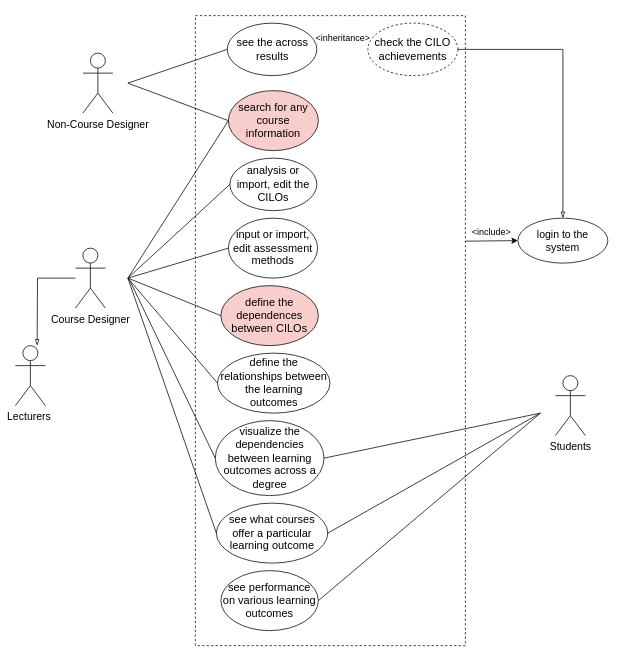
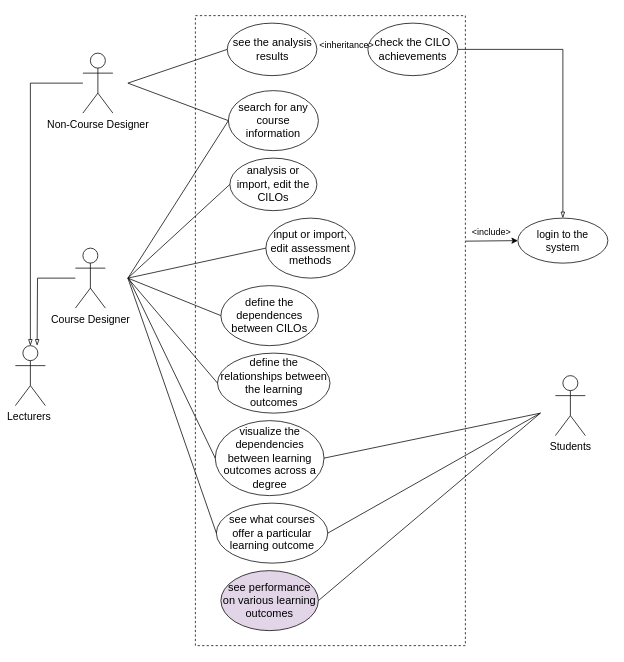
  <mxCell id="0" />
  <mxCell id="1" parent="0" />
  <mxCell id="2" value="" style="rounded=0;whiteSpace=wrap;html=1;fillColor=none;dashed=1;" parent="1" vertex="1"><mxGeometry x="260" y="20" width="360" height="840" as="geometry" /></mxCell>
- <mxCell id="3" value="&lt;span lang=&quot;EN-US&quot; style=&quot;font-size: 11.0pt&quot;&gt;search for any course information&lt;/span&gt;" style="ellipse;whiteSpace=wrap;html=1;fillColor=#f8cecc;" parent="1" vertex="1"><mxGeometry x="304" y="120" width="120" height="80" as="geometry" /></mxCell>
+ <mxCell id="3" value="&lt;span lang=&quot;EN-US&quot; style=&quot;font-size: 11.0pt&quot;&gt;search for any course information&lt;/span&gt;" style="ellipse;whiteSpace=wrap;html=1;" parent="1" vertex="1"><mxGeometry x="304" y="120" width="120" height="80" as="geometry" /></mxCell>
  <mxCell id="4" value="&lt;span lang=&quot;EN-US&quot; style=&quot;font-size: 11.0pt&quot;&gt;analysis or import, edit the CILOs&lt;/span&gt;" style="ellipse;whiteSpace=wrap;html=1;" parent="1" vertex="1"><mxGeometry x="306" y="210" width="116" height="70" as="geometry" /></mxCell>
- <mxCell id="5" value="&lt;span lang=&quot;EN-US&quot; style=&quot;font-size: 11.0pt&quot;&gt;define the dependences between CILOs&lt;/span&gt;" style="ellipse;whiteSpace=wrap;html=1;fillColor=#f8cecc;" parent="1" vertex="1"><mxGeometry x="294" y="380" width="130" height="80" as="geometry" /></mxCell>
+ <mxCell id="5" value="&lt;span lang=&quot;EN-US&quot; style=&quot;font-size: 11.0pt&quot;&gt;define the dependences between CILOs&lt;/span&gt;" style="ellipse;whiteSpace=wrap;html=1;" parent="1" vertex="1"><mxGeometry x="294" y="380" width="130" height="80" as="geometry" /></mxCell>
  <mxCell id="6" value="" style="endArrow=none;html=1;entryX=0;entryY=0.5;entryDx=0;entryDy=0;" parent="1" target="3" edge="1"><mxGeometry width="50" height="50" relative="1" as="geometry"><mxPoint x="170" y="370" as="sourcePoint" /><mxPoint x="220" y="330" as="targetPoint" /></mxGeometry></mxCell>
  <mxCell id="7" value="" style="endArrow=none;html=1;entryX=0;entryY=0.5;entryDx=0;entryDy=0;" parent="1" target="4" edge="1"><mxGeometry width="50" height="50" relative="1" as="geometry"><mxPoint x="170" y="370" as="sourcePoint" /><mxPoint x="210" y="370" as="targetPoint" /></mxGeometry></mxCell>
  <mxCell id="8" value="" style="endArrow=none;html=1;entryX=0;entryY=0.5;entryDx=0;entryDy=0;" parent="1" target="5" edge="1"><mxGeometry width="50" height="50" relative="1" as="geometry"><mxPoint x="170" y="370" as="sourcePoint" /><mxPoint x="240" y="390" as="targetPoint" /></mxGeometry></mxCell>
  <mxCell id="9" style="edgeStyle=orthogonalEdgeStyle;rounded=0;orthogonalLoop=1;jettySize=auto;html=1;endArrow=blockThin;endFill=0;" parent="1" source="10" edge="1"><mxGeometry relative="1" as="geometry"><mxPoint x="49" y="460" as="targetPoint" /></mxGeometry></mxCell>
  <mxCell id="10" value="&lt;font style=&quot;font-size: 14px&quot;&gt;Course Designer&lt;/font&gt;" style="shape=umlActor;verticalLabelPosition=bottom;verticalAlign=top;html=1;outlineConnect=0;" parent="1" vertex="1"><mxGeometry x="100" y="330" width="40" height="80" as="geometry" /></mxCell>
- <mxCell id="11" value="&lt;span lang=&quot;EN-US&quot; style=&quot;font-size: 11.0pt&quot;&gt;input or import, edit assessment methods&lt;/span&gt;" style="ellipse;whiteSpace=wrap;html=1;" parent="1" vertex="1"><mxGeometry x="304" y="290" width="119" height="80" as="geometry" /></mxCell>
+ <mxCell id="11" value="&lt;span lang=&quot;EN-US&quot; style=&quot;font-size: 11.0pt&quot;&gt;input or import, edit assessment methods&lt;/span&gt;" style="ellipse;whiteSpace=wrap;html=1;" parent="1" vertex="1"><mxGeometry x="354" y="290" width="119" height="80" as="geometry" /></mxCell>
  <mxCell id="12" value="" style="endArrow=none;html=1;entryX=0;entryY=0.5;entryDx=0;entryDy=0;" parent="1" target="11" edge="1"><mxGeometry width="50" height="50" relative="1" as="geometry"><mxPoint x="170" y="370" as="sourcePoint" /><mxPoint x="280" y="380" as="targetPoint" /></mxGeometry></mxCell>
  <mxCell id="13" value="&lt;span lang=&quot;EN-US&quot; style=&quot;font-size: 11.0pt&quot;&gt;define the relationships between the learning&lt;br/&gt;outcomes&lt;/span&gt;" style="ellipse;whiteSpace=wrap;html=1;" parent="1" vertex="1"><mxGeometry x="289.5" y="470" width="150" height="80" as="geometry" /></mxCell>
  <mxCell id="14" value="" style="endArrow=none;html=1;entryX=0;entryY=0.5;entryDx=0;entryDy=0;" parent="1" target="13" edge="1"><mxGeometry width="50" height="50" relative="1" as="geometry"><mxPoint x="170" y="370" as="sourcePoint" /><mxPoint x="236" y="480" as="targetPoint" /></mxGeometry></mxCell>
  <mxCell id="15" value="&lt;span lang=&quot;EN-US&quot; style=&quot;font-size: 11.0pt&quot;&gt;visualize the dependencies between learning&lt;br/&gt;outcomes across a degree&lt;/span&gt;" style="ellipse;whiteSpace=wrap;html=1;" parent="1" vertex="1"><mxGeometry x="286.5" y="560" width="145" height="100" as="geometry" /></mxCell>
  <mxCell id="16" value="" style="endArrow=none;html=1;entryX=0;entryY=0.5;entryDx=0;entryDy=0;" parent="1" target="15" edge="1"><mxGeometry width="50" height="50" relative="1" as="geometry"><mxPoint x="171" y="370" as="sourcePoint" /><mxPoint x="241" y="570" as="targetPoint" /></mxGeometry></mxCell>
  <mxCell id="17" value="&lt;span lang=&quot;EN-US&quot; style=&quot;font-size: 11.0pt&quot;&gt;see what courses offer a particular learning outcome&lt;/span&gt;" style="ellipse;whiteSpace=wrap;html=1;" parent="1" vertex="1"><mxGeometry x="288" y="670" width="148.5" height="80" as="geometry" /></mxCell>
  <mxCell id="18" value="" style="endArrow=none;html=1;exitX=0;exitY=0.5;exitDx=0;exitDy=0;" parent="1" source="17" edge="1"><mxGeometry width="50" height="50" relative="1" as="geometry"><mxPoint x="170" y="630" as="sourcePoint" /><mxPoint x="170" y="370" as="targetPoint" /></mxGeometry></mxCell>
  <mxCell id="19" value="&lt;font style=&quot;font-size: 14px&quot;&gt;Students&lt;/font&gt;" style="shape=umlActor;verticalLabelPosition=bottom;verticalAlign=top;html=1;outlineConnect=0;" parent="1" vertex="1"><mxGeometry x="740" y="500" width="40" height="80" as="geometry" /></mxCell>
  <mxCell id="20" value="" style="endArrow=none;html=1;entryX=1;entryY=0.5;entryDx=0;entryDy=0;" parent="1" target="15" edge="1"><mxGeometry width="50" height="50" relative="1" as="geometry"><mxPoint x="720" y="550" as="sourcePoint" /><mxPoint x="530" y="630" as="targetPoint" /></mxGeometry></mxCell>
  <mxCell id="21" value="" style="endArrow=none;html=1;exitX=1;exitY=0.5;exitDx=0;exitDy=0;" parent="1" source="17" edge="1"><mxGeometry width="50" height="50" relative="1" as="geometry"><mxPoint x="450" y="730" as="sourcePoint" /><mxPoint x="720" y="550" as="targetPoint" /></mxGeometry></mxCell>
- <mxCell id="22" value="&lt;span lang=&quot;EN-US&quot; style=&quot;font-size: 11.0pt&quot;&gt;see performance on various learning&lt;br/&gt;outcomes&lt;/span&gt;" style="ellipse;whiteSpace=wrap;html=1;" parent="1" vertex="1"><mxGeometry x="294" y="760" width="130" height="80" as="geometry" /></mxCell>
+ <mxCell id="22" value="&lt;span lang=&quot;EN-US&quot; style=&quot;font-size: 11.0pt&quot;&gt;see performance on various learning&lt;br/&gt;outcomes&lt;/span&gt;" style="ellipse;whiteSpace=wrap;html=1;fillColor=#e1d5e7;" parent="1" vertex="1"><mxGeometry x="294" y="760" width="130" height="80" as="geometry" /></mxCell>
+ <mxCell id="23" style="edgeStyle=orthogonalEdgeStyle;rounded=0;orthogonalLoop=1;jettySize=auto;html=1;endArrow=blockThin;endFill=0;" parent="1" source="24" target="31" edge="1"><mxGeometry relative="1" as="geometry" /></mxCell>
  <mxCell id="24" value="&lt;font style=&quot;font-size: 14px&quot;&gt;Non-Course Designer&lt;/font&gt;" style="shape=umlActor;verticalLabelPosition=bottom;verticalAlign=top;html=1;outlineConnect=0;" parent="1" vertex="1"><mxGeometry x="110" y="70" width="40" height="80" as="geometry" /></mxCell>
  <mxCell id="25" value="" style="endArrow=none;html=1;exitX=0;exitY=0.5;exitDx=0;exitDy=0;" parent="1" source="3" edge="1"><mxGeometry width="50" height="50" relative="1" as="geometry"><mxPoint x="510" y="230" as="sourcePoint" /><mxPoint x="170" y="110" as="targetPoint" /></mxGeometry></mxCell>
  <mxCell id="26" value="" style="endArrow=none;html=1;exitX=1;exitY=0.5;exitDx=0;exitDy=0;" parent="1" source="22" edge="1"><mxGeometry width="50" height="50" relative="1" as="geometry"><mxPoint x="520" y="690" as="sourcePoint" /><mxPoint x="720" y="550" as="targetPoint" /></mxGeometry></mxCell>
- <mxCell id="27" value="&lt;span lang=&quot;EN-US&quot; style=&quot;font-size: 11.0pt&quot;&gt;see the across results&lt;/span&gt;" style="ellipse;whiteSpace=wrap;html=1;" parent="1" vertex="1"><mxGeometry x="302.5" y="30" width="119.5" height="70" as="geometry" /></mxCell>
+ <mxCell id="27" value="&lt;span lang=&quot;EN-US&quot; style=&quot;font-size: 11.0pt&quot;&gt;see the analysis results&lt;/span&gt;" style="ellipse;whiteSpace=wrap;html=1;" parent="1" vertex="1"><mxGeometry x="302.5" y="30" width="119.5" height="70" as="geometry" /></mxCell>
  <mxCell id="28" value="" style="edgeStyle=orthogonalEdgeStyle;rounded=0;orthogonalLoop=1;jettySize=auto;html=1;endArrow=blockThin;endFill=0;" parent="1" source="29" target="33" edge="1"><mxGeometry relative="1" as="geometry" /></mxCell>
- <mxCell id="29" value="&lt;span lang=&quot;EN-US&quot; style=&quot;font-size: 11.0pt&quot;&gt;check the CILO achievements&lt;/span&gt;" style="ellipse;whiteSpace=wrap;html=1;dashed=1;" parent="1" vertex="1"><mxGeometry x="490" y="30" width="120" height="70" as="geometry" /></mxCell>
- <mxCell id="30" value="&amp;lt;inheritance&amp;gt;" style="text;html=1;strokeColor=none;fillColor=none;align=center;verticalAlign=middle;whiteSpace=wrap;rounded=0;" parent="1" vertex="1"><mxGeometry x="436.5" y="40" width="40" height="20" as="geometry" /></mxCell>
+ <mxCell id="29" value="&lt;span lang=&quot;EN-US&quot; style=&quot;font-size: 11.0pt&quot;&gt;check the CILO achievements&lt;/span&gt;" style="ellipse;whiteSpace=wrap;html=1;" parent="1" vertex="1"><mxGeometry x="490" y="30" width="120" height="70" as="geometry" /></mxCell>
+ <mxCell id="30" value="&amp;lt;inheritance&amp;gt;" style="text;html=1;strokeColor=none;fillColor=none;align=center;verticalAlign=middle;whiteSpace=wrap;rounded=0;" parent="1" vertex="1"><mxGeometry x="441.5" y="50" width="40" height="20" as="geometry" /></mxCell>
  <mxCell id="31" value="&lt;span lang=&quot;EN-US&quot;&gt;&lt;font style=&quot;font-size: 14px&quot;&gt;Lecturers&amp;nbsp;&lt;/font&gt;&lt;/span&gt;" style="shape=umlActor;verticalLabelPosition=bottom;verticalAlign=top;html=1;outlineConnect=0;" parent="1" vertex="1"><mxGeometry x="20" y="460" width="40" height="80" as="geometry" /></mxCell>
  <mxCell id="32" value="" style="endArrow=none;html=1;entryX=0;entryY=0.5;entryDx=0;entryDy=0;" parent="1" target="27" edge="1"><mxGeometry width="50" height="50" relative="1" as="geometry"><mxPoint x="170" y="110" as="sourcePoint" /><mxPoint x="270" y="90" as="targetPoint" /></mxGeometry></mxCell>
  <mxCell id="33" value="&lt;font style=&quot;font-size: 14px&quot;&gt;login to the&lt;br&gt;system&lt;/font&gt;" style="ellipse;whiteSpace=wrap;html=1;fillColor=none;" parent="1" vertex="1"><mxGeometry x="690" y="290" width="120" height="60" as="geometry" /></mxCell>
  <mxCell id="34" value="" style="endArrow=classic;html=1;entryX=0;entryY=0.5;entryDx=0;entryDy=0;exitX=1.002;exitY=0.358;exitDx=0;exitDy=0;exitPerimeter=0;" parent="1" source="2" target="33" edge="1"><mxGeometry width="50" height="50" relative="1" as="geometry"><mxPoint x="630" y="360" as="sourcePoint" /><mxPoint x="680" y="310" as="targetPoint" /></mxGeometry></mxCell>
  <mxCell id="35" value="&amp;lt;include&amp;gt;" style="text;html=1;strokeColor=none;fillColor=none;align=center;verticalAlign=middle;whiteSpace=wrap;rounded=0;" parent="1" vertex="1"><mxGeometry x="635" y="299" width="40" height="20" as="geometry" /></mxCell>
